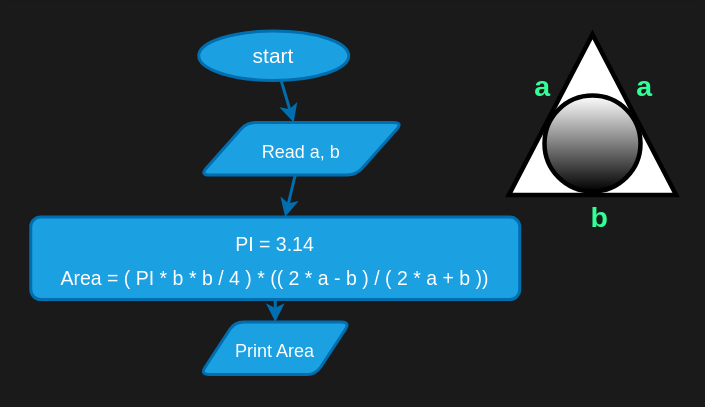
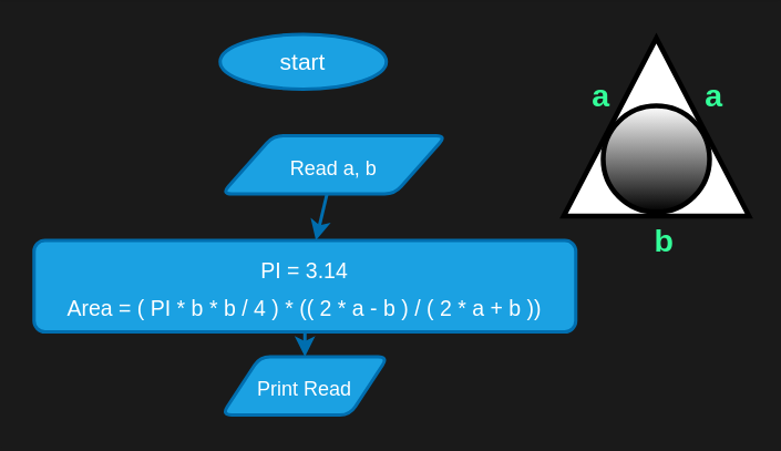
  <mxCell id="0" />
  <mxCell id="1" parent="0" />
- <mxCell id="2" value="" style="edgeStyle=none;html=1;fontSize=19;fontColor=#33FF99;strokeWidth=2;fillColor=#1ba1e2;strokeColor=#006EAF;" edge="1" parent="1" source="3" target="10"><mxGeometry relative="1" as="geometry" /></mxCell>
  <mxCell id="3" value="&lt;font style=&quot;font-size: 14px;&quot;&gt;start&lt;/font&gt;" style="strokeWidth=2;html=1;shape=mxgraph.flowchart.start_1;whiteSpace=wrap;fillColor=#1ba1e2;fontColor=#ffffff;strokeColor=#006EAF;" vertex="1" parent="1"><mxGeometry x="132" y="20" width="100" height="33" as="geometry" /></mxCell>
  <mxCell id="4" value="" style="triangle;whiteSpace=wrap;html=1;fontSize=14;rotation=-90;strokeWidth=3;" vertex="1" parent="1"><mxGeometry x="341" y="20" width="107" height="111.5" as="geometry" /></mxCell>
  <mxCell id="5" value="" style="ellipse;whiteSpace=wrap;html=1;aspect=fixed;strokeWidth=3;fontSize=14;fillColor=default;gradientColor=default;" vertex="1" parent="1"><mxGeometry x="362.5" y="63" width="64" height="64" as="geometry" /></mxCell>
  <mxCell id="6" value="&lt;font color=&quot;#33ff99&quot; style=&quot;font-size: 19px;&quot;&gt;&lt;b&gt;a&lt;/b&gt;&lt;/font&gt;" style="text;html=1;align=center;verticalAlign=middle;resizable=0;points=[];autosize=1;strokeColor=none;fillColor=none;fontSize=14;" vertex="1" parent="1"><mxGeometry x="346" y="40" width="29" height="35" as="geometry" /></mxCell>
  <mxCell id="7" value="&lt;font color=&quot;#33ff99&quot; style=&quot;font-size: 19px;&quot;&gt;&lt;b&gt;a&lt;/b&gt;&lt;/font&gt;" style="text;html=1;align=center;verticalAlign=middle;resizable=0;points=[];autosize=1;strokeColor=none;fillColor=none;fontSize=14;" vertex="1" parent="1"><mxGeometry x="414" y="40" width="29" height="35" as="geometry" /></mxCell>
  <mxCell id="8" value="&lt;font color=&quot;#33ff99&quot; style=&quot;font-size: 19px;&quot;&gt;&lt;b&gt;b&lt;/b&gt;&lt;/font&gt;" style="text;html=1;align=center;verticalAlign=middle;resizable=0;points=[];autosize=1;strokeColor=none;fillColor=none;fontSize=14;" vertex="1" parent="1"><mxGeometry x="384" y="127" width="30" height="35" as="geometry" /></mxCell>
  <mxCell id="9" value="" style="edgeStyle=none;html=1;strokeWidth=2;fontSize=12;fontColor=#33FF99;fillColor=#1ba1e2;strokeColor=#006EAF;" edge="1" parent="1" source="10" target="12"><mxGeometry relative="1" as="geometry" /></mxCell>
  <mxCell id="10" value="&lt;font style=&quot;font-size: 12px;&quot;&gt;Read a, b&lt;/font&gt;" style="shape=parallelogram;html=1;strokeWidth=2;perimeter=parallelogramPerimeter;whiteSpace=wrap;rounded=1;arcSize=12;size=0.23;fontSize=19;fontColor=#ffffff;fillColor=#1ba1e2;strokeColor=#006EAF;" vertex="1" parent="1"><mxGeometry x="133" y="81" width="135" height="35" as="geometry" /></mxCell>
  <mxCell id="11" value="" style="edgeStyle=none;html=1;strokeWidth=2;fontSize=13;fontColor=#33FF99;fillColor=#1ba1e2;strokeColor=#006EAF;" edge="1" parent="1" source="12" target="13"><mxGeometry relative="1" as="geometry" /></mxCell>
  <mxCell id="12" value="&lt;font style=&quot;font-size: 13px;&quot;&gt;PI = 3.14&lt;br&gt;Area = ( PI * b * b / 4 ) * (( 2 * a - b ) / ( 2 * a + b ))&lt;br&gt;&lt;/font&gt;" style="whiteSpace=wrap;html=1;fontSize=19;fillColor=#1ba1e2;strokeColor=#006EAF;fontColor=#ffffff;strokeWidth=2;rounded=1;arcSize=12;" vertex="1" parent="1"><mxGeometry x="20" y="144" width="326" height="55" as="geometry" /></mxCell>
- <mxCell id="13" value="&lt;font style=&quot;font-size: 12px;&quot;&gt;Print Area&lt;/font&gt;" style="shape=parallelogram;html=1;strokeWidth=2;perimeter=parallelogramPerimeter;whiteSpace=wrap;rounded=1;arcSize=12;size=0.23;fontSize=19;fontColor=#ffffff;fillColor=#1ba1e2;strokeColor=#006EAF;" vertex="1" parent="1"><mxGeometry x="133" y="214" width="100" height="35" as="geometry" /></mxCell>
+ <mxCell id="13" value="&lt;font style=&quot;font-size: 12px;&quot;&gt;Print Read&lt;/font&gt;" style="shape=parallelogram;html=1;strokeWidth=2;perimeter=parallelogramPerimeter;whiteSpace=wrap;rounded=1;arcSize=12;size=0.23;fontSize=19;fontColor=#ffffff;fillColor=#1ba1e2;strokeColor=#006EAF;" vertex="1" parent="1"><mxGeometry x="133" y="214" width="100" height="35" as="geometry" /></mxCell>
